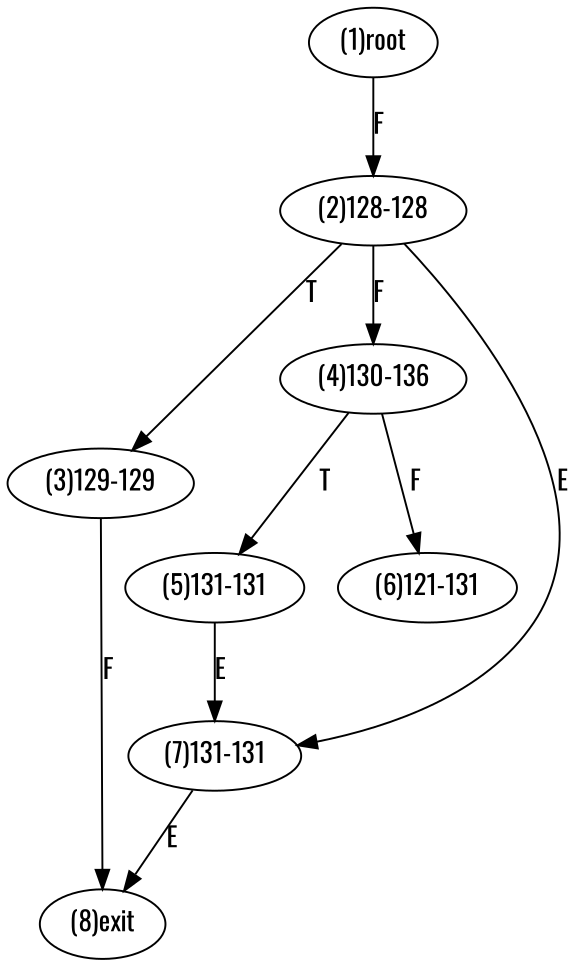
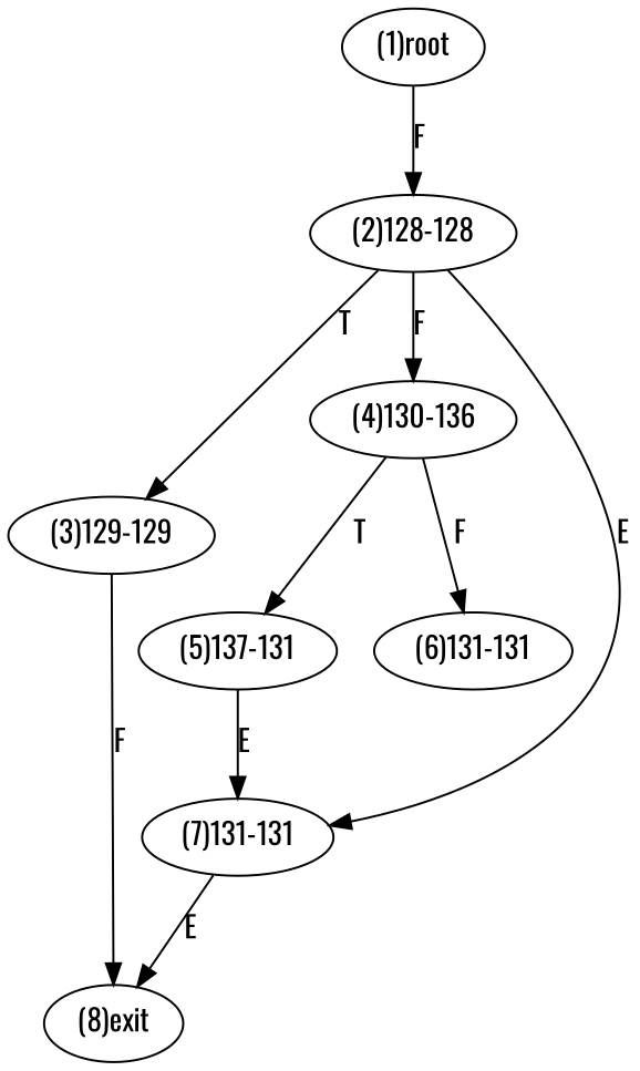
  digraph {
    fontname=Oswald
    node [fontname=Oswald]
    edge [fontname=Oswald]
    n1 [label="(1)root"]
    n2 [label="(2)128-128"]
    n3 [label="(3)129-129"]
    n4 [label="(4)130-136"]
    n5 [label="(7)131-131"]
    n6 [label="(8)exit"]
-   n7 [label="(5)131-131"]
-   n8 [label="(6)121-131"]
+   n7 [label="(5)137-131"]
+   n8 [label="(6)131-131"]
    n1 -> n2 [label=F]
    n2 -> n3 [label=T]
    n2 -> n4 [label=F]
    n2 -> n5 [label=E]
    n3 -> n6 [label=F]
    n4 -> n7 [label=T]
    n4 -> n8 [label=F]
    n5 -> n6 [label=E]
    n7 -> n5 [label=E]
  }
